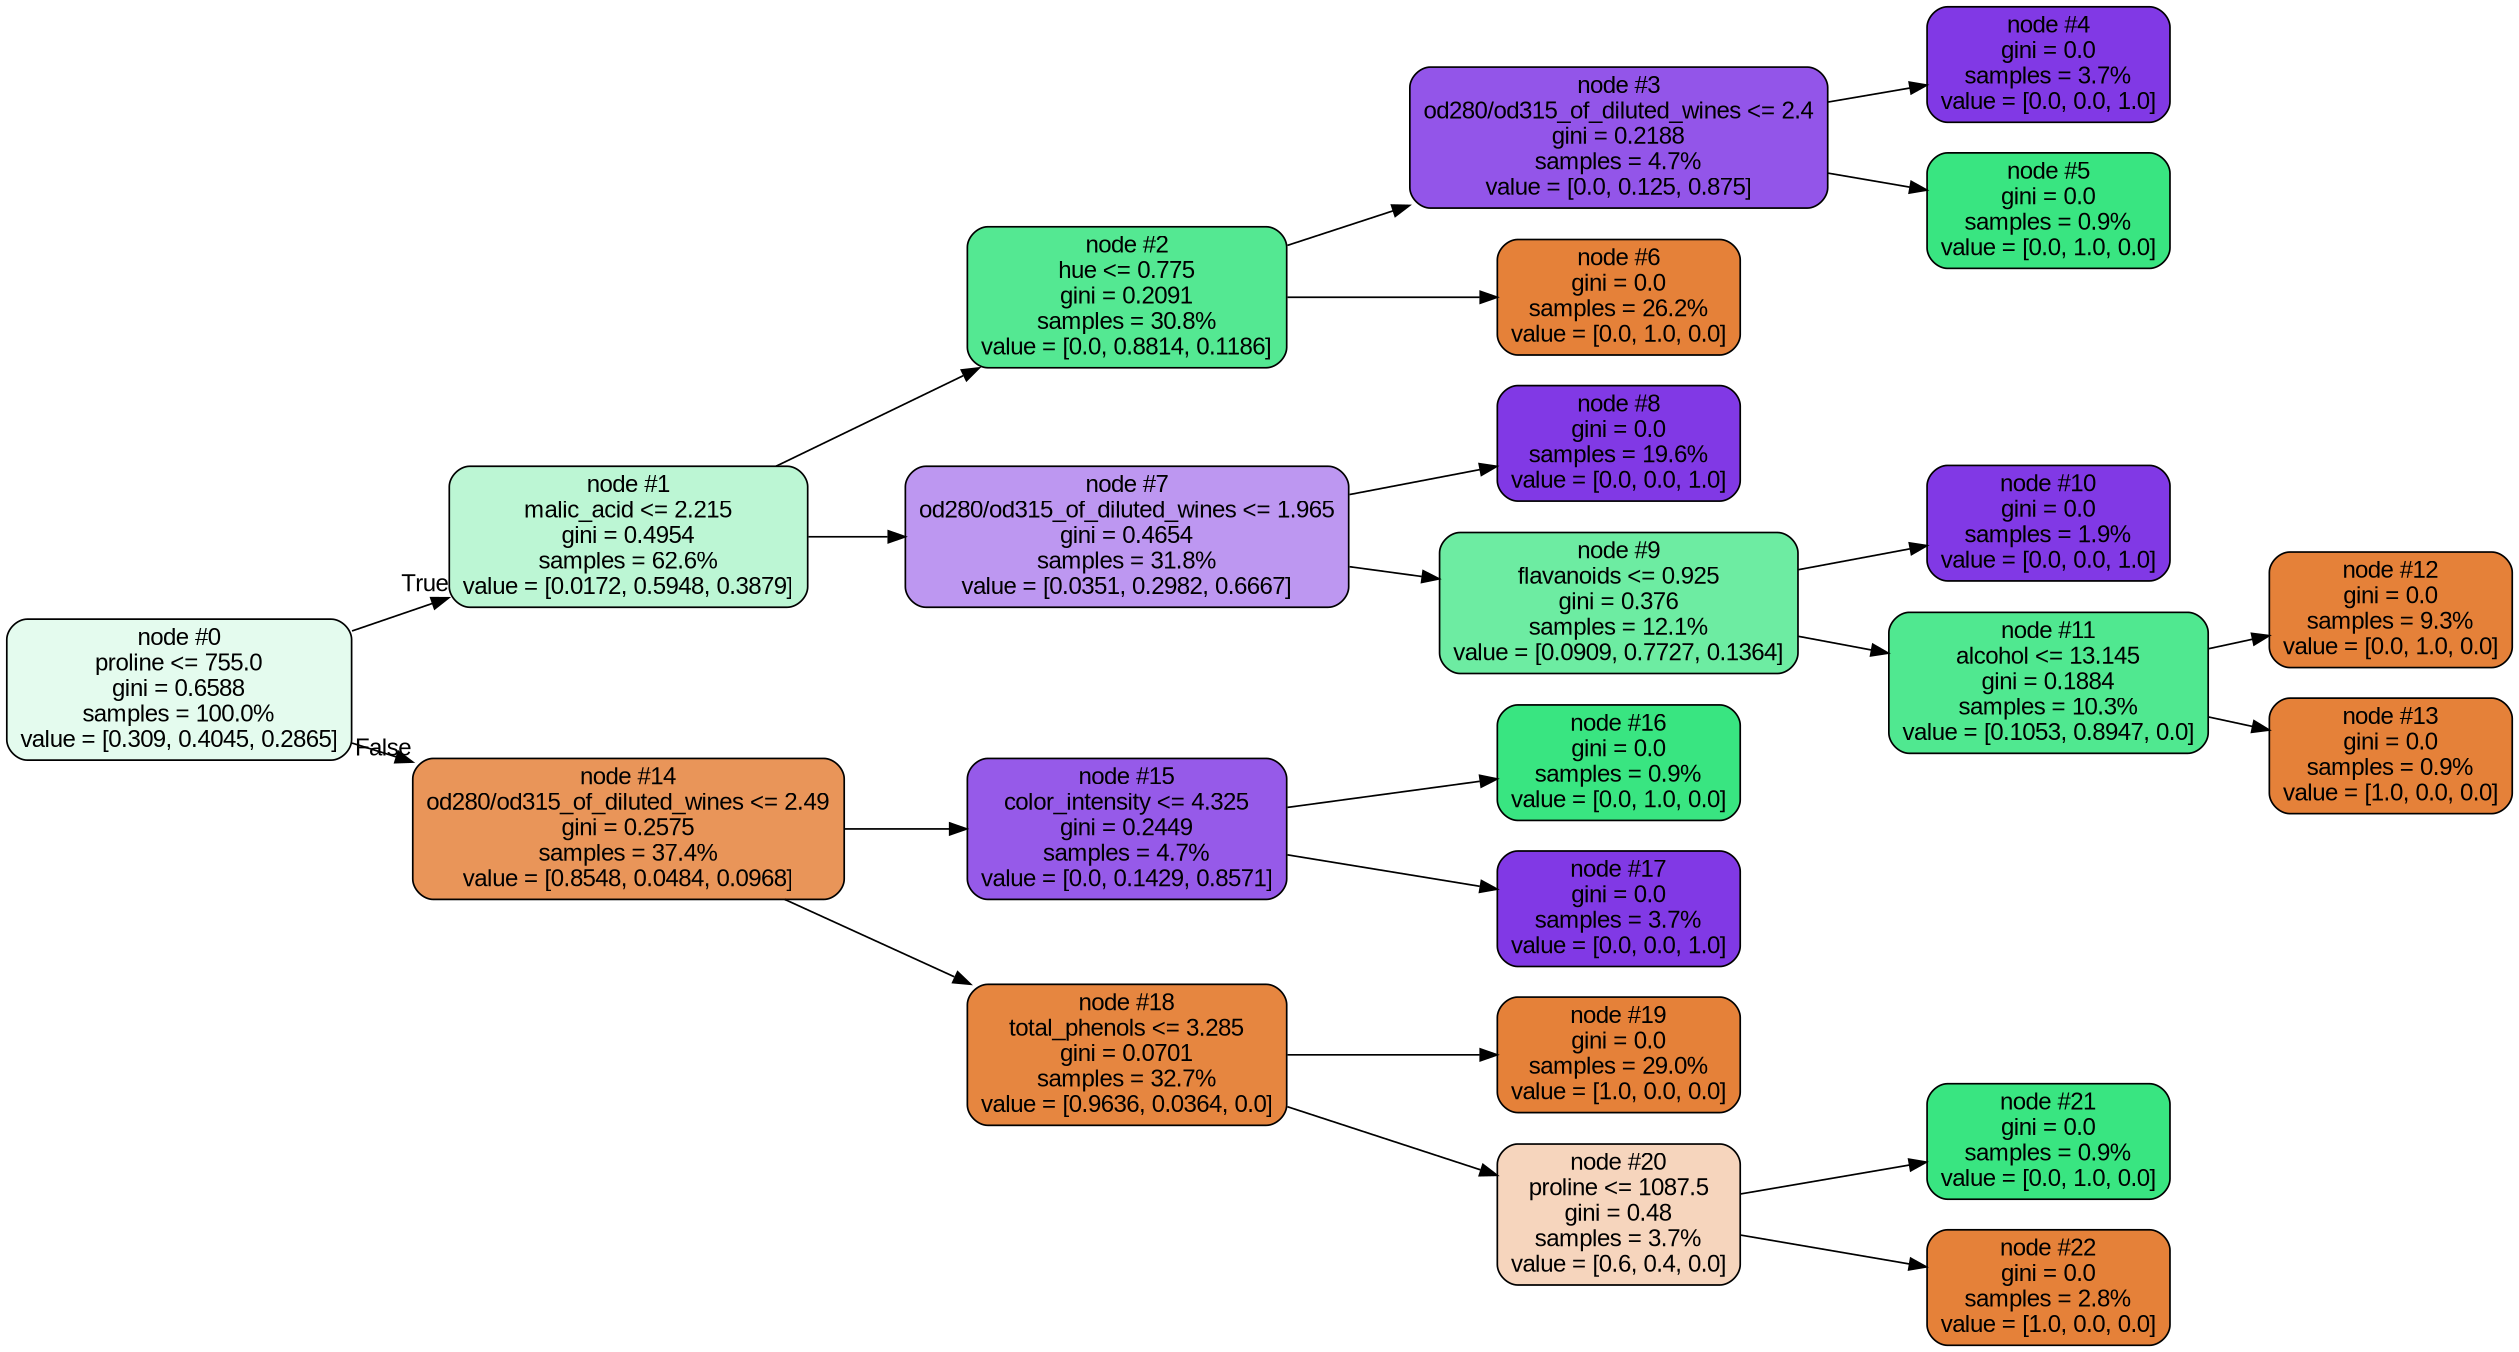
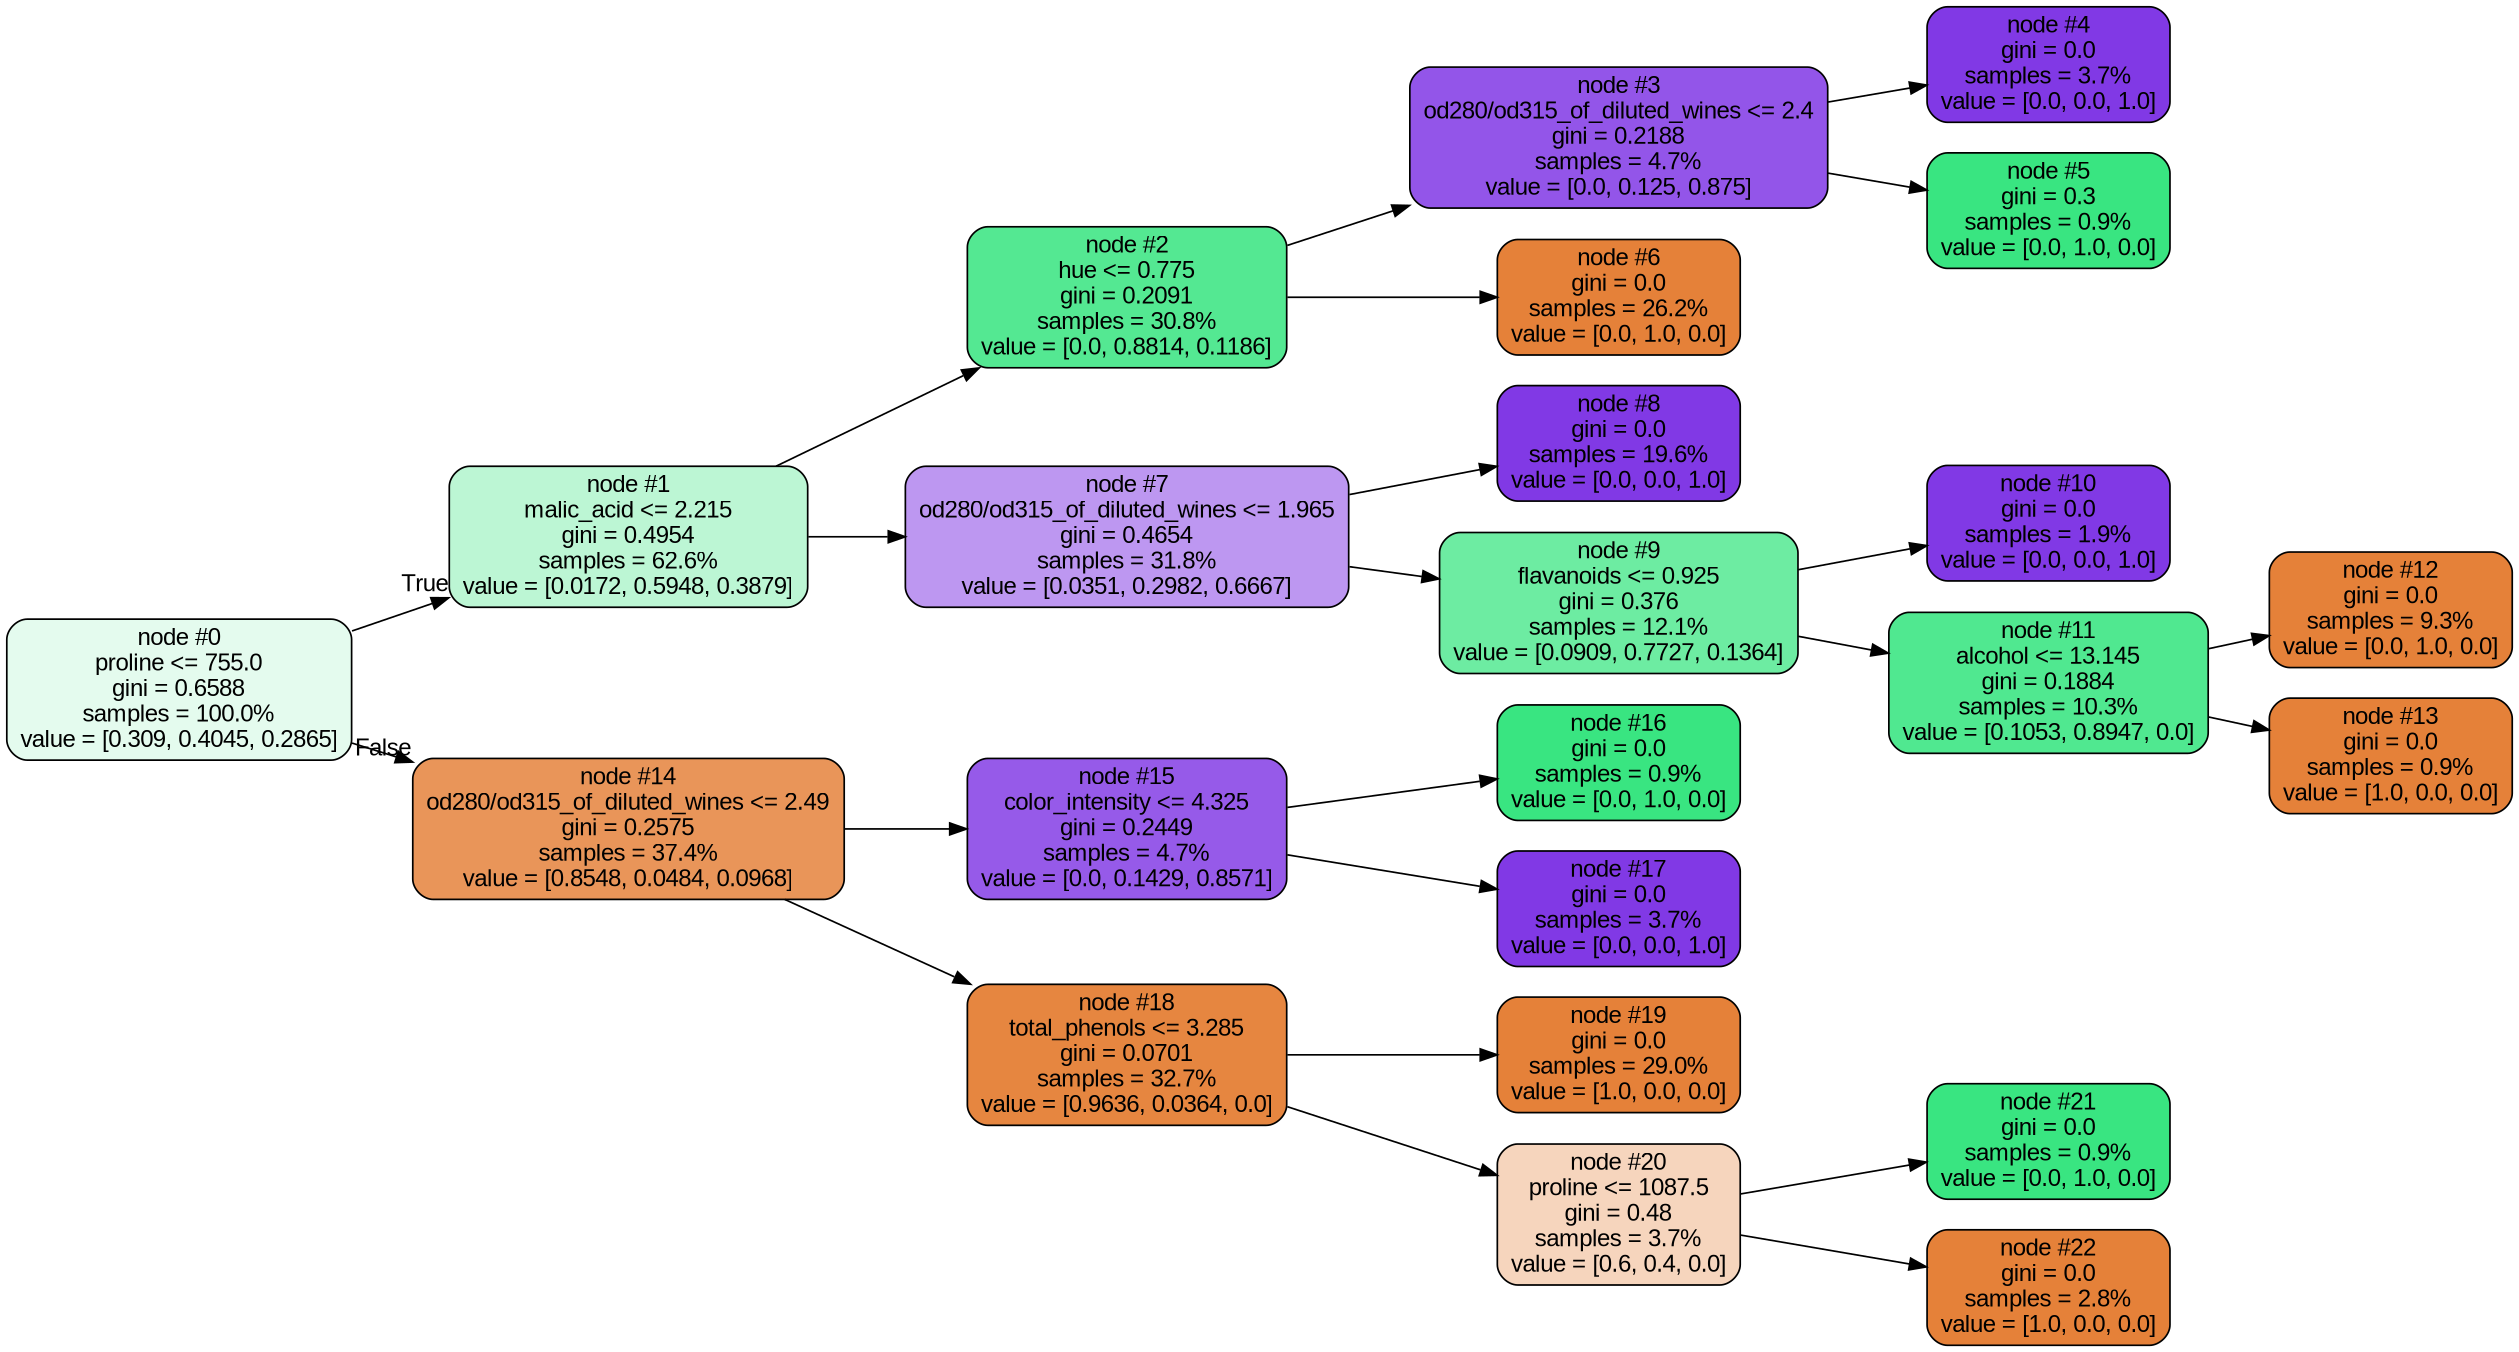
  digraph {
    fontname="Liberation Sans"
    rankdir=LR
    node [color=black fillcolor="#e58139" fontname="Liberation Sans" shape=box style="filled, rounded"]
    edge [fontname="Liberation Sans"]
    n1 [fillcolor="#e4fbee" label="node #0\nproline <= 755.0\ngini = 0.6588\nsamples = 100.0%\nvalue = [0.309, 0.4045, 0.2865]"]
    n2 [fillcolor="#bcf6d4" label="node #1\nmalic_acid <= 2.215\ngini = 0.4954\nsamples = 62.6%\nvalue = [0.0172, 0.5948, 0.3879]"]
    n3 [fillcolor="#e99559" label="node #14\nod280/od315_of_diluted_wines <= 2.49\ngini = 0.2575\nsamples = 37.4%\nvalue = [0.8548, 0.0484, 0.0968]"]
    n4 [fillcolor="#54e892" label="node #2\nhue <= 0.775\ngini = 0.2091\nsamples = 30.8%\nvalue = [0.0, 0.8814, 0.1186]"]
    n5 [fillcolor="#bd97f1" label="node #7\nod280/od315_of_diluted_wines <= 1.965\ngini = 0.4654\nsamples = 31.8%\nvalue = [0.0351, 0.2982, 0.6667]"]
    n6 [fillcolor="#965ae9" label="node #15\ncolor_intensity <= 4.325\ngini = 0.2449\nsamples = 4.7%\nvalue = [0.0, 0.1429, 0.8571]"]
    n7 [fillcolor="#e68640" label="node #18\ntotal_phenols <= 3.285\ngini = 0.0701\nsamples = 32.7%\nvalue = [0.9636, 0.0364, 0.0]"]
    n8 [fillcolor="#9355e9" label="node #3\nod280/od315_of_diluted_wines <= 2.4\ngini = 0.2188\nsamples = 4.7%\nvalue = [0.0, 0.125, 0.875]"]
    n9 [label="node #6\ngini = 0.0\nsamples = 26.2%\nvalue = [0.0, 1.0, 0.0]"]
    n10 [fillcolor="#8139e5" label="node #8\ngini = 0.0\nsamples = 19.6%\nvalue = [0.0, 0.0, 1.0]"]
    n11 [fillcolor="#6deca2" label="node #9\nflavanoids <= 0.925\ngini = 0.376\nsamples = 12.1%\nvalue = [0.0909, 0.7727, 0.1364]"]
    n12 [fillcolor="#8139e5" label="node #4\ngini = 0.0\nsamples = 3.7%\nvalue = [0.0, 0.0, 1.0]"]
-   n13 [fillcolor="#39e581" label="node #5\ngini = 0.0\nsamples = 0.9%\nvalue = [0.0, 1.0, 0.0]"]
+   n13 [fillcolor="#39e581" label="node #5\ngini = 0.3\nsamples = 0.9%\nvalue = [0.0, 1.0, 0.0]"]
    n14 [fillcolor="#8139e5" label="node #10\ngini = 0.0\nsamples = 1.9%\nvalue = [0.0, 0.0, 1.0]"]
    n15 [fillcolor="#50e890" label="node #11\nalcohol <= 13.145\ngini = 0.1884\nsamples = 10.3%\nvalue = [0.1053, 0.8947, 0.0]"]
    n16 [label="node #12\ngini = 0.0\nsamples = 9.3%\nvalue = [0.0, 1.0, 0.0]"]
    n17 [label="node #13\ngini = 0.0\nsamples = 0.9%\nvalue = [1.0, 0.0, 0.0]"]
    n18 [fillcolor="#39e581" label="node #16\ngini = 0.0\nsamples = 0.9%\nvalue = [0.0, 1.0, 0.0]"]
    n19 [fillcolor="#8139e5" label="node #17\ngini = 0.0\nsamples = 3.7%\nvalue = [0.0, 0.0, 1.0]"]
    n20 [label="node #19\ngini = 0.0\nsamples = 29.0%\nvalue = [1.0, 0.0, 0.0]"]
    n21 [fillcolor="#f6d5bd" label="node #20\nproline <= 1087.5\ngini = 0.48\nsamples = 3.7%\nvalue = [0.6, 0.4, 0.0]"]
    n22 [fillcolor="#39e581" label="node #21\ngini = 0.0\nsamples = 0.9%\nvalue = [0.0, 1.0, 0.0]"]
    n23 [label="node #22\ngini = 0.0\nsamples = 2.8%\nvalue = [1.0, 0.0, 0.0]"]
    n1 -> n2 [headlabel=True labelangle=45 labeldistance=2.5]
    n1 -> n3 [headlabel=False labelangle=-45 labeldistance=2.5]
    n2 -> n4
    n2 -> n5
    n3 -> n6
    n3 -> n7
    n4 -> n8
    n4 -> n9
    n5 -> n10
    n5 -> n11
    n6 -> n18
    n6 -> n19
    n7 -> n20
    n7 -> n21
    n8 -> n12
    n8 -> n13
    n11 -> n14
    n11 -> n15
    n15 -> n16
    n15 -> n17
    n21 -> n22
    n21 -> n23
  }
